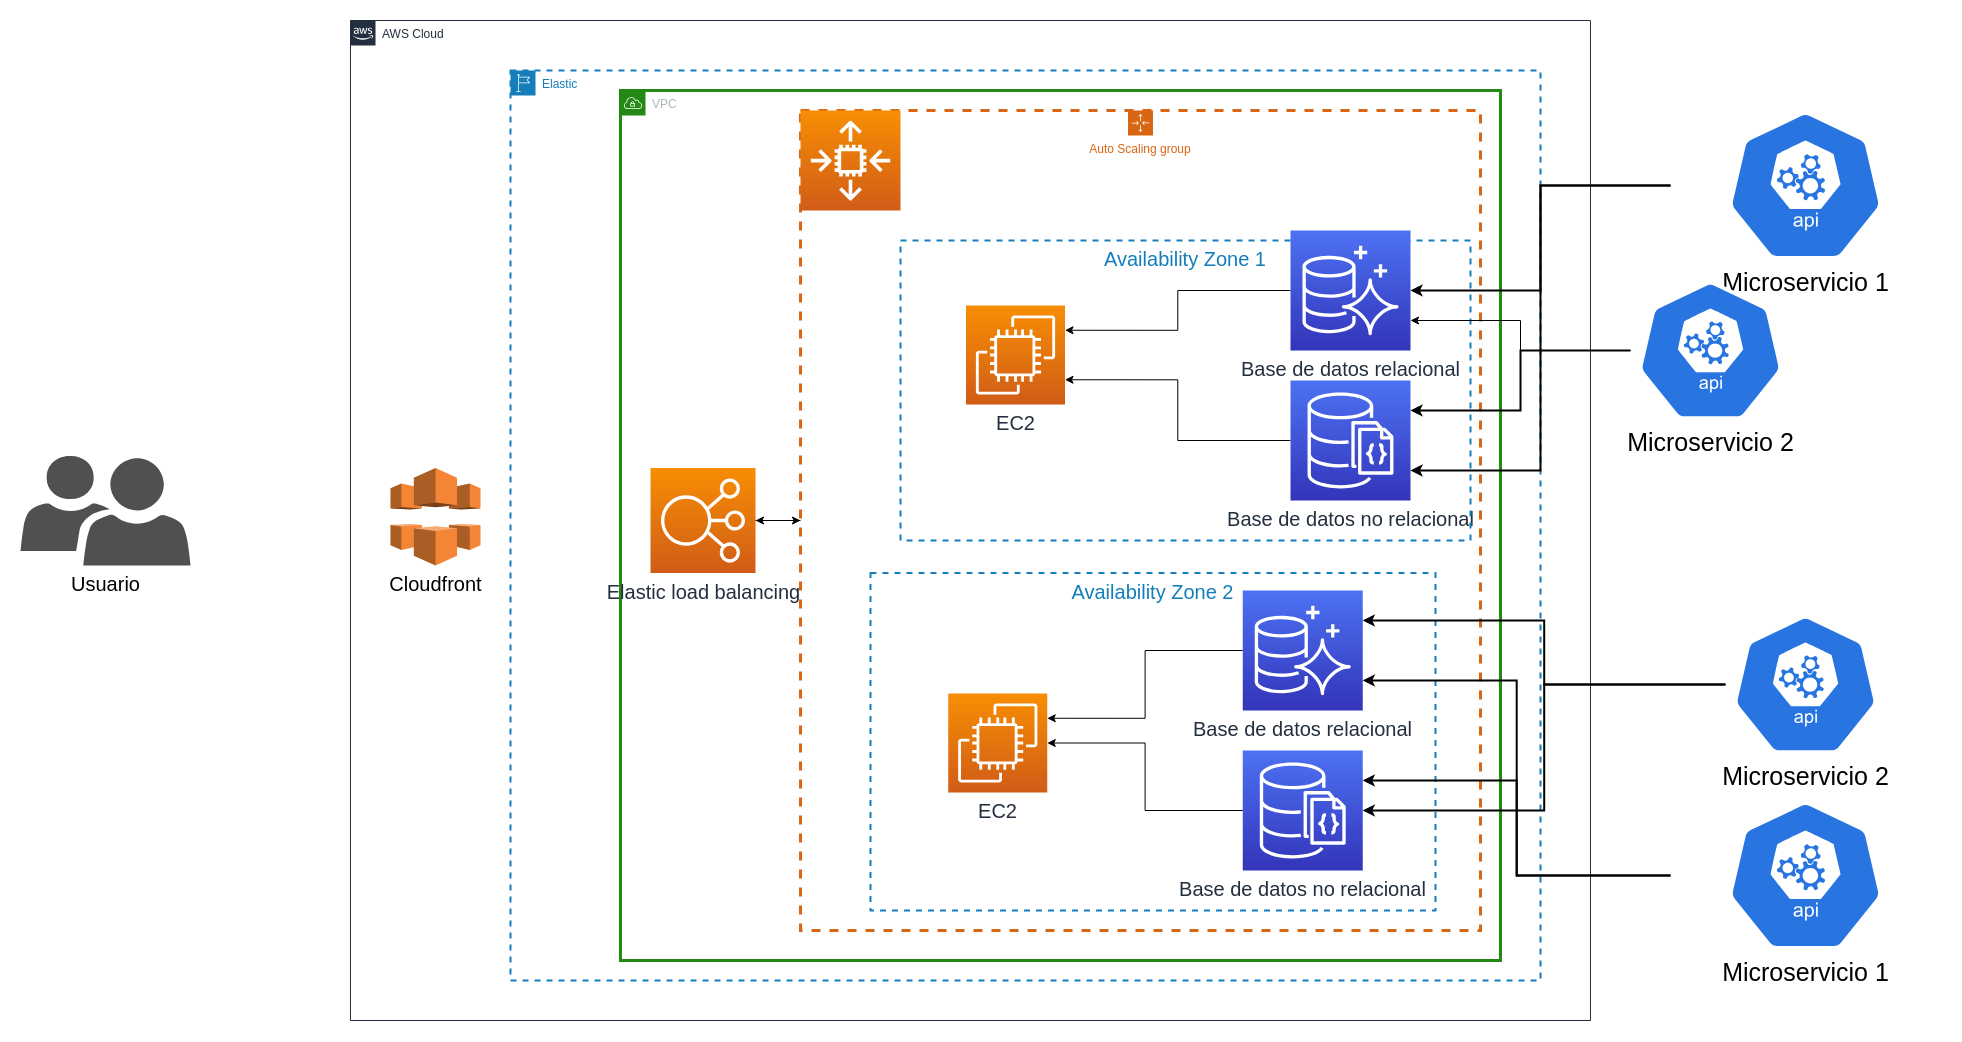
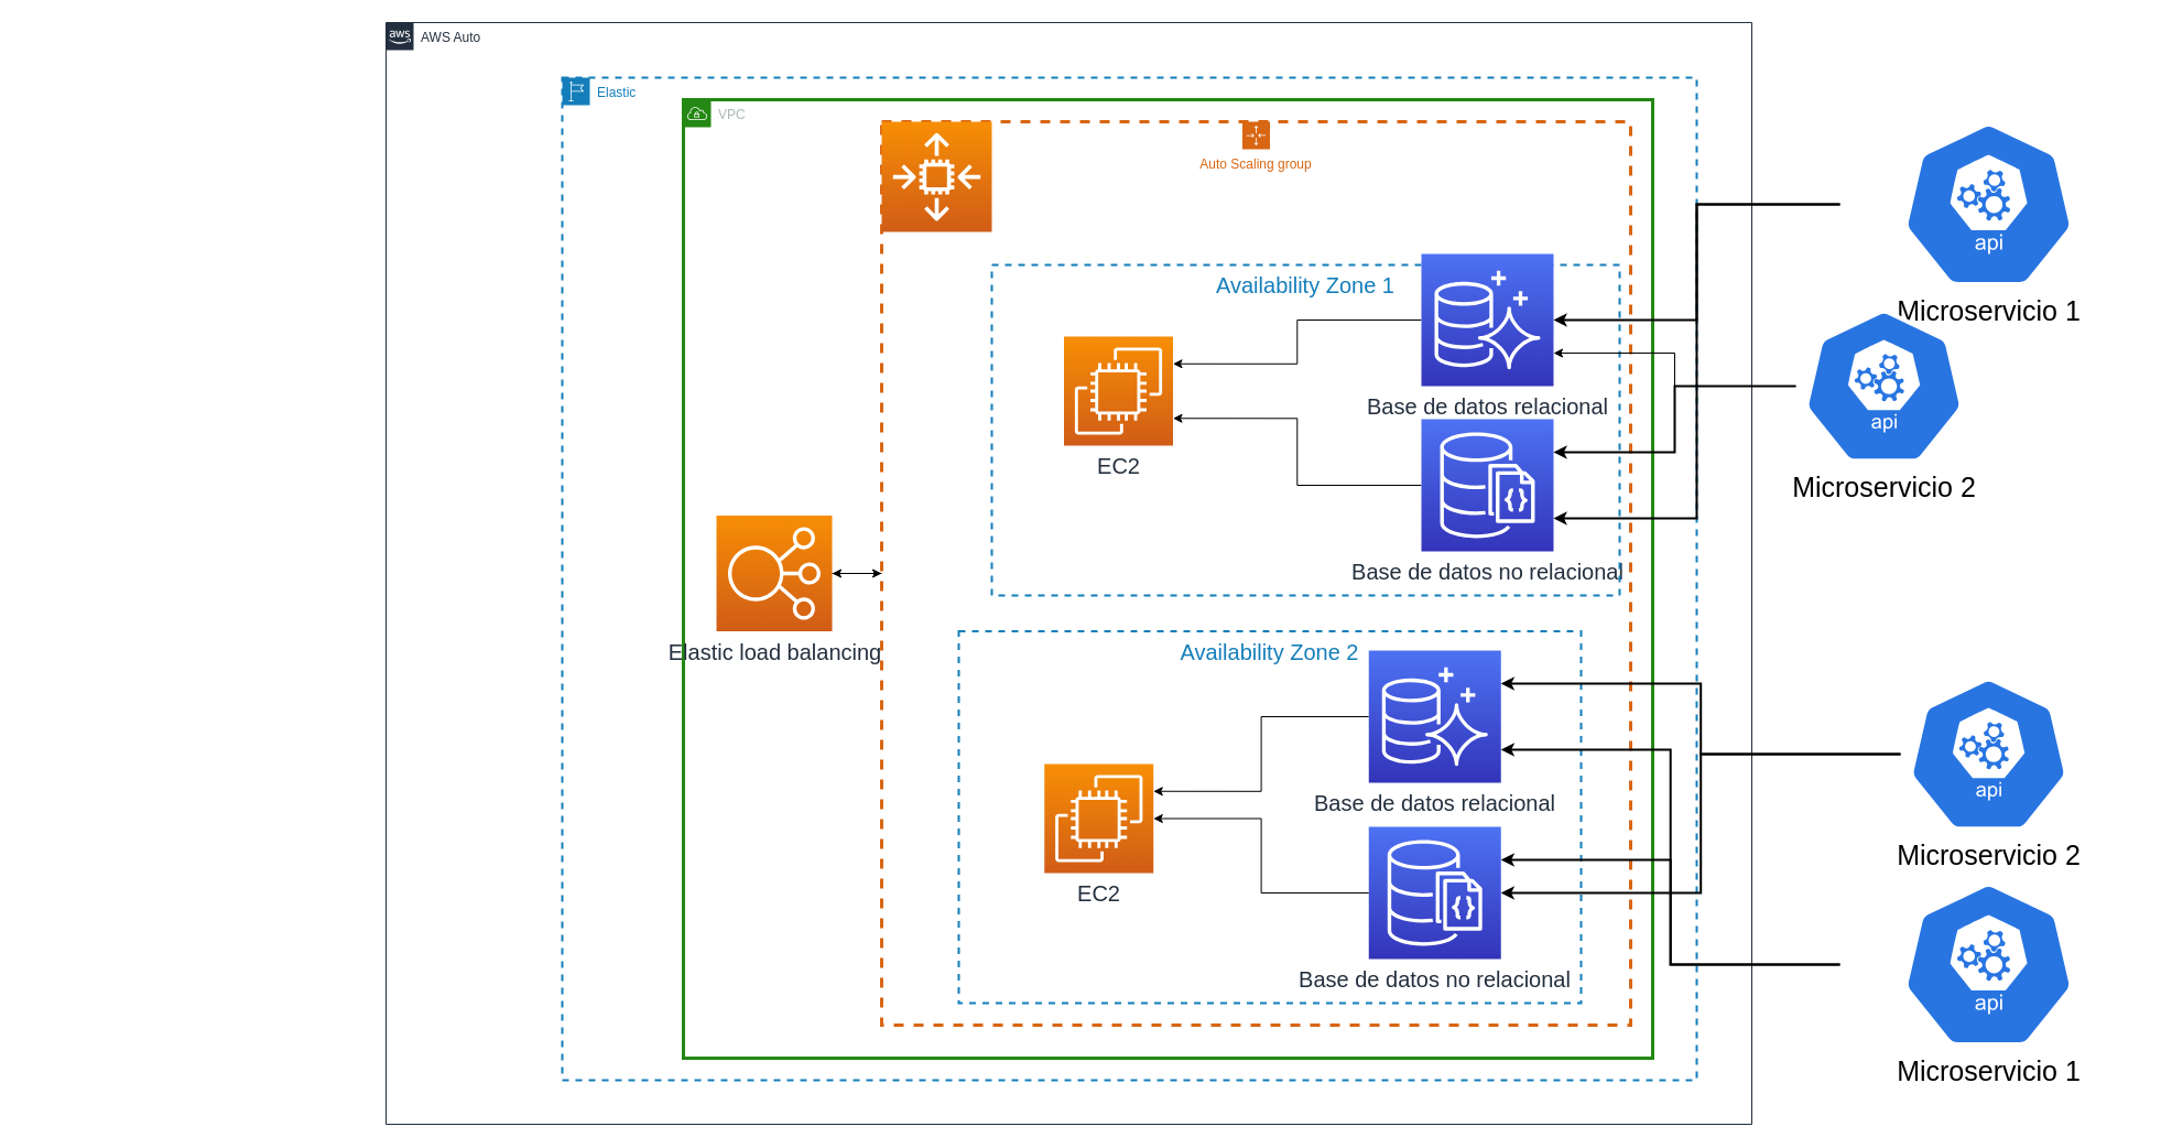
  <mxCell id="0" />
  <mxCell id="1" parent="0" />
  <mxCell id="2" value="Elastic" style="points=[[0,0],[0.25,0],[0.5,0],[0.75,0],[1,0],[1,0.25],[1,0.5],[1,0.75],[1,1],[0.75,1],[0.5,1],[0.25,1],[0,1],[0,0.75],[0,0.5],[0,0.25]];outlineConnect=0;gradientColor=none;html=1;whiteSpace=wrap;fontSize=12;fontStyle=0;container=1;pointerEvents=0;collapsible=0;recursiveResize=0;shape=mxgraph.aws4.group;grIcon=mxgraph.aws4.group_region;strokeColor=#147EBA;fillColor=none;verticalAlign=top;align=left;spacingLeft=30;fontColor=#147EBA;dashed=1;strokeWidth=2;" parent="1" vertex="1"><mxGeometry x="510" y="70" width="1030" height="910" as="geometry" /></mxCell>
- <mxCell id="3" value="AWS Cloud" style="points=[[0,0],[0.25,0],[0.5,0],[0.75,0],[1,0],[1,0.25],[1,0.5],[1,0.75],[1,1],[0.75,1],[0.5,1],[0.25,1],[0,1],[0,0.75],[0,0.5],[0,0.25]];outlineConnect=0;gradientColor=none;html=1;whiteSpace=wrap;fontSize=12;fontStyle=0;container=1;pointerEvents=0;collapsible=0;recursiveResize=0;shape=mxgraph.aws4.group;grIcon=mxgraph.aws4.group_aws_cloud_alt;strokeColor=#232F3E;fillColor=none;verticalAlign=top;align=left;spacingLeft=30;fontColor=#232F3E;dashed=0;" parent="1" vertex="1"><mxGeometry x="350" y="20" width="1240" height="1000" as="geometry" /></mxCell>
+ <mxCell id="3" value="AWS Auto" style="points=[[0,0],[0.25,0],[0.5,0],[0.75,0],[1,0],[1,0.25],[1,0.5],[1,0.75],[1,1],[0.75,1],[0.5,1],[0.25,1],[0,1],[0,0.75],[0,0.5],[0,0.25]];outlineConnect=0;gradientColor=none;html=1;whiteSpace=wrap;fontSize=12;fontStyle=0;container=1;pointerEvents=0;collapsible=0;recursiveResize=0;shape=mxgraph.aws4.group;grIcon=mxgraph.aws4.group_aws_cloud_alt;strokeColor=#232F3E;fillColor=none;verticalAlign=top;align=left;spacingLeft=30;fontColor=#232F3E;dashed=0;" parent="1" vertex="1"><mxGeometry x="350" y="20" width="1240" height="1000" as="geometry" /></mxCell>
  <mxCell id="4" style="edgeStyle=orthogonalEdgeStyle;rounded=0;orthogonalLoop=1;jettySize=auto;html=1;entryX=1;entryY=0.5;entryDx=0;entryDy=0;entryPerimeter=0;" parent="3" source="5" target="7" edge="1"><mxGeometry relative="1" as="geometry" /></mxCell>
  <mxCell id="5" value="Auto Scaling group" style="points=[[0,0],[0.25,0],[0.5,0],[0.75,0],[1,0],[1,0.25],[1,0.5],[1,0.75],[1,1],[0.75,1],[0.5,1],[0.25,1],[0,1],[0,0.75],[0,0.5],[0,0.25]];outlineConnect=0;gradientColor=none;html=1;whiteSpace=wrap;fontSize=12;fontStyle=0;container=1;pointerEvents=0;collapsible=0;recursiveResize=0;shape=mxgraph.aws4.groupCenter;grIcon=mxgraph.aws4.group_auto_scaling_group;grStroke=1;strokeColor=#D86613;fillColor=none;verticalAlign=top;align=center;fontColor=#D86613;dashed=1;spacingTop=25;strokeWidth=3;" parent="3" vertex="1"><mxGeometry x="450" y="90" width="680" height="820" as="geometry" /></mxCell>
  <mxCell id="6" value="VPC" style="points=[[0,0],[0.25,0],[0.5,0],[0.75,0],[1,0],[1,0.25],[1,0.5],[1,0.75],[1,1],[0.75,1],[0.5,1],[0.25,1],[0,1],[0,0.75],[0,0.5],[0,0.25]];outlineConnect=0;gradientColor=none;html=1;whiteSpace=wrap;fontSize=12;fontStyle=0;container=1;pointerEvents=0;collapsible=0;recursiveResize=0;shape=mxgraph.aws4.group;grIcon=mxgraph.aws4.group_vpc;strokeColor=#248814;fillColor=none;verticalAlign=top;align=left;spacingLeft=30;fontColor=#AAB7B8;dashed=0;strokeWidth=3;" parent="3" vertex="1"><mxGeometry x="270" y="70" width="880" height="870" as="geometry" /></mxCell>
  <mxCell id="7" value="&lt;font style=&quot;font-size: 20px;&quot;&gt;Elastic load balancing&lt;br&gt;&lt;/font&gt;" style="sketch=0;points=[[0,0,0],[0.25,0,0],[0.5,0,0],[0.75,0,0],[1,0,0],[0,1,0],[0.25,1,0],[0.5,1,0],[0.75,1,0],[1,1,0],[0,0.25,0],[0,0.5,0],[0,0.75,0],[1,0.25,0],[1,0.5,0],[1,0.75,0]];outlineConnect=0;fontColor=#232F3E;gradientColor=#F78E04;gradientDirection=north;fillColor=#D05C17;strokeColor=#ffffff;dashed=0;verticalLabelPosition=bottom;verticalAlign=top;align=center;html=1;fontSize=12;fontStyle=0;aspect=fixed;shape=mxgraph.aws4.resourceIcon;resIcon=mxgraph.aws4.elastic_load_balancing;" parent="6" vertex="1"><mxGeometry x="30" y="377.5" width="105" height="105" as="geometry" /></mxCell>
  <mxCell id="8" value="&lt;font style=&quot;font-size: 20px;&quot;&gt;EC2&lt;/font&gt;" style="sketch=0;points=[[0,0,0],[0.25,0,0],[0.5,0,0],[0.75,0,0],[1,0,0],[0,1,0],[0.25,1,0],[0.5,1,0],[0.75,1,0],[1,1,0],[0,0.25,0],[0,0.5,0],[0,0.75,0],[1,0.25,0],[1,0.5,0],[1,0.75,0]];outlineConnect=0;fontColor=#232F3E;gradientColor=#F78E04;gradientDirection=north;fillColor=#D05C17;strokeColor=#ffffff;dashed=0;verticalLabelPosition=bottom;verticalAlign=top;align=center;html=1;fontSize=12;fontStyle=0;aspect=fixed;shape=mxgraph.aws4.resourceIcon;resIcon=mxgraph.aws4.ec2;" parent="6" vertex="1"><mxGeometry x="345.5" y="215" width="99" height="99" as="geometry" /></mxCell>
  <mxCell id="9" value="" style="sketch=0;points=[[0,0,0],[0.25,0,0],[0.5,0,0],[0.75,0,0],[1,0,0],[0,1,0],[0.25,1,0],[0.5,1,0],[0.75,1,0],[1,1,0],[0,0.25,0],[0,0.5,0],[0,0.75,0],[1,0.25,0],[1,0.5,0],[1,0.75,0]];outlineConnect=0;fontColor=#232F3E;gradientColor=#F78E04;gradientDirection=north;fillColor=#D05C17;strokeColor=#ffffff;dashed=0;verticalLabelPosition=bottom;verticalAlign=top;align=center;html=1;fontSize=12;fontStyle=0;aspect=fixed;shape=mxgraph.aws4.resourceIcon;resIcon=mxgraph.aws4.auto_scaling2;" parent="6" vertex="1"><mxGeometry x="180" y="20" width="100" height="100" as="geometry" /></mxCell>
  <mxCell id="10" value="Availability Zone 2" style="fillColor=none;strokeColor=#147EBA;dashed=1;verticalAlign=top;fontStyle=0;fontColor=#147EBA;strokeWidth=2;fontSize=20;" vertex="1" parent="6"><mxGeometry x="250" y="482.5" width="565" height="337.5" as="geometry" /></mxCell>
  <mxCell id="11" value="&lt;font style=&quot;font-size: 20px;&quot;&gt;Base de datos no relacional&lt;br&gt;&lt;/font&gt;" style="sketch=0;points=[[0,0,0],[0.25,0,0],[0.5,0,0],[0.75,0,0],[1,0,0],[0,1,0],[0.25,1,0],[0.5,1,0],[0.75,1,0],[1,1,0],[0,0.25,0],[0,0.5,0],[0,0.75,0],[1,0.25,0],[1,0.5,0],[1,0.75,0]];outlineConnect=0;fontColor=#232F3E;gradientColor=#4D72F3;gradientDirection=north;fillColor=#3334B9;strokeColor=#ffffff;dashed=0;verticalLabelPosition=bottom;verticalAlign=top;align=center;html=1;fontSize=12;fontStyle=0;aspect=fixed;shape=mxgraph.aws4.resourceIcon;resIcon=mxgraph.aws4.documentdb_with_mongodb_compatibility;" vertex="1" parent="6"><mxGeometry x="622.25" y="660" width="120" height="120" as="geometry" /></mxCell>
  <mxCell id="12" value="&lt;font style=&quot;font-size: 20px;&quot;&gt;EC2&lt;/font&gt;" style="sketch=0;points=[[0,0,0],[0.25,0,0],[0.5,0,0],[0.75,0,0],[1,0,0],[0,1,0],[0.25,1,0],[0.5,1,0],[0.75,1,0],[1,1,0],[0,0.25,0],[0,0.5,0],[0,0.75,0],[1,0.25,0],[1,0.5,0],[1,0.75,0]];outlineConnect=0;fontColor=#232F3E;gradientColor=#F78E04;gradientDirection=north;fillColor=#D05C17;strokeColor=#ffffff;dashed=0;verticalLabelPosition=bottom;verticalAlign=top;align=center;html=1;fontSize=12;fontStyle=0;aspect=fixed;shape=mxgraph.aws4.resourceIcon;resIcon=mxgraph.aws4.ec2;" vertex="1" parent="6"><mxGeometry x="327.75" y="603" width="99" height="99" as="geometry" /></mxCell>
  <mxCell id="13" style="edgeStyle=orthogonalEdgeStyle;rounded=0;orthogonalLoop=1;jettySize=auto;html=1;fontSize=20;" edge="1" parent="6" source="11" target="12"><mxGeometry relative="1" as="geometry" /></mxCell>
  <mxCell id="14" style="edgeStyle=orthogonalEdgeStyle;rounded=0;orthogonalLoop=1;jettySize=auto;html=1;entryX=1;entryY=0.25;entryDx=0;entryDy=0;entryPerimeter=0;fontSize=20;" edge="1" parent="6" source="15" target="12"><mxGeometry relative="1" as="geometry" /></mxCell>
  <mxCell id="15" value="&lt;font style=&quot;font-size: 20px;&quot;&gt;Base de datos relacional&lt;/font&gt;" style="sketch=0;points=[[0,0,0],[0.25,0,0],[0.5,0,0],[0.75,0,0],[1,0,0],[0,1,0],[0.25,1,0],[0.5,1,0],[0.75,1,0],[1,1,0],[0,0.25,0],[0,0.5,0],[0,0.75,0],[1,0.25,0],[1,0.5,0],[1,0.75,0]];outlineConnect=0;fontColor=#232F3E;gradientColor=#4D72F3;gradientDirection=north;fillColor=#3334B9;strokeColor=#ffffff;dashed=0;verticalLabelPosition=bottom;verticalAlign=top;align=center;html=1;fontSize=12;fontStyle=0;aspect=fixed;shape=mxgraph.aws4.resourceIcon;resIcon=mxgraph.aws4.aurora;" vertex="1" parent="6"><mxGeometry x="622.25" y="500" width="120" height="120" as="geometry" /></mxCell>
  <mxCell id="16" style="edgeStyle=orthogonalEdgeStyle;rounded=0;orthogonalLoop=1;jettySize=auto;html=1;entryX=1;entryY=0.75;entryDx=0;entryDy=0;entryPerimeter=0;fontSize=20;" edge="1" parent="6" source="17" target="8"><mxGeometry relative="1" as="geometry" /></mxCell>
  <mxCell id="17" value="&lt;font style=&quot;font-size: 20px;&quot;&gt;Base de datos no relacional&lt;br&gt;&lt;/font&gt;" style="sketch=0;points=[[0,0,0],[0.25,0,0],[0.5,0,0],[0.75,0,0],[1,0,0],[0,1,0],[0.25,1,0],[0.5,1,0],[0.75,1,0],[1,1,0],[0,0.25,0],[0,0.5,0],[0,0.75,0],[1,0.25,0],[1,0.5,0],[1,0.75,0]];outlineConnect=0;fontColor=#232F3E;gradientColor=#4D72F3;gradientDirection=north;fillColor=#3334B9;strokeColor=#ffffff;dashed=0;verticalLabelPosition=bottom;verticalAlign=top;align=center;html=1;fontSize=12;fontStyle=0;aspect=fixed;shape=mxgraph.aws4.resourceIcon;resIcon=mxgraph.aws4.documentdb_with_mongodb_compatibility;" vertex="1" parent="6"><mxGeometry x="670" y="290" width="120" height="120" as="geometry" /></mxCell>
  <mxCell id="18" value="Availability Zone 1" style="fillColor=none;strokeColor=#147EBA;dashed=1;verticalAlign=top;fontStyle=0;fontColor=#147EBA;strokeWidth=2;fontSize=20;" parent="6" vertex="1"><mxGeometry x="280" y="150" width="570" height="300" as="geometry" /></mxCell>
- <mxCell id="19" value="&lt;font style=&quot;font-size: 20px;&quot;&gt;Cloudfront&lt;/font&gt;" style="outlineConnect=0;dashed=0;verticalLabelPosition=bottom;verticalAlign=top;align=center;html=1;shape=mxgraph.aws3.cloudfront;fillColor=#F58536;gradientColor=none;" parent="3" vertex="1"><mxGeometry x="40" y="447.5" width="90" height="97.5" as="geometry" /></mxCell>
  <mxCell id="20" style="edgeStyle=orthogonalEdgeStyle;rounded=0;orthogonalLoop=1;jettySize=auto;html=1;" parent="3" source="7" target="5" edge="1"><mxGeometry relative="1" as="geometry" /></mxCell>
  <mxCell id="21" style="edgeStyle=orthogonalEdgeStyle;rounded=0;orthogonalLoop=1;jettySize=auto;html=1;entryX=1;entryY=0.25;entryDx=0;entryDy=0;entryPerimeter=0;" parent="3" source="22" target="8" edge="1"><mxGeometry relative="1" as="geometry" /></mxCell>
  <mxCell id="22" value="&lt;font style=&quot;font-size: 20px;&quot;&gt;Base de datos relacional&lt;/font&gt;" style="sketch=0;points=[[0,0,0],[0.25,0,0],[0.5,0,0],[0.75,0,0],[1,0,0],[0,1,0],[0.25,1,0],[0.5,1,0],[0.75,1,0],[1,1,0],[0,0.25,0],[0,0.5,0],[0,0.75,0],[1,0.25,0],[1,0.5,0],[1,0.75,0]];outlineConnect=0;fontColor=#232F3E;gradientColor=#4D72F3;gradientDirection=north;fillColor=#3334B9;strokeColor=#ffffff;dashed=0;verticalLabelPosition=bottom;verticalAlign=top;align=center;html=1;fontSize=12;fontStyle=0;aspect=fixed;shape=mxgraph.aws4.resourceIcon;resIcon=mxgraph.aws4.aurora;" parent="3" vertex="1"><mxGeometry x="940" y="210" width="120" height="120" as="geometry" /></mxCell>
- <mxCell id="23" value="&lt;font style=&quot;font-size: 20px;&quot;&gt;Usuario&lt;/font&gt;" style="sketch=0;pointerEvents=1;shadow=0;dashed=0;html=1;strokeColor=none;labelPosition=center;verticalLabelPosition=bottom;verticalAlign=top;align=center;fillColor=#505050;shape=mxgraph.mscae.intune.user_group" parent="1" vertex="1"><mxGeometry x="20" y="455" width="170" height="110" as="geometry" /></mxCell>
  <mxCell id="24" style="edgeStyle=orthogonalEdgeStyle;rounded=0;orthogonalLoop=1;jettySize=auto;html=1;fontSize=20;strokeWidth=2;" edge="1" parent="1" source="26" target="22"><mxGeometry relative="1" as="geometry" /></mxCell>
  <mxCell id="25" style="edgeStyle=orthogonalEdgeStyle;rounded=0;orthogonalLoop=1;jettySize=auto;html=1;entryX=1;entryY=0.75;entryDx=0;entryDy=0;entryPerimeter=0;fontSize=20;strokeWidth=2;" edge="1" parent="1" source="26" target="17"><mxGeometry relative="1" as="geometry" /></mxCell>
  <mxCell id="26" value="&lt;font style=&quot;font-size: 25px;&quot;&gt;Microservicio 1&lt;br&gt;&lt;/font&gt;" style="sketch=0;html=1;dashed=0;whitespace=wrap;fillColor=#2875E2;strokeColor=#ffffff;points=[[0.005,0.63,0],[0.1,0.2,0],[0.9,0.2,0],[0.5,0,0],[0.995,0.63,0],[0.72,0.99,0],[0.5,1,0],[0.28,0.99,0]];verticalLabelPosition=bottom;align=center;verticalAlign=top;shape=mxgraph.kubernetes.icon;prIcon=api;strokeWidth=2;fontSize=20;" parent="1" vertex="1"><mxGeometry x="1670" y="110" width="270" height="150" as="geometry" /></mxCell>
  <mxCell id="27" style="edgeStyle=orthogonalEdgeStyle;rounded=0;orthogonalLoop=1;jettySize=auto;html=1;entryX=1;entryY=0.75;entryDx=0;entryDy=0;entryPerimeter=0;fontSize=20;" edge="1" parent="1" source="29" target="22"><mxGeometry relative="1" as="geometry" /></mxCell>
  <mxCell id="28" style="edgeStyle=orthogonalEdgeStyle;rounded=0;orthogonalLoop=1;jettySize=auto;html=1;entryX=1;entryY=0.25;entryDx=0;entryDy=0;entryPerimeter=0;strokeWidth=2;fontSize=20;" edge="1" parent="1" source="29" target="17"><mxGeometry relative="1" as="geometry" /></mxCell>
  <mxCell id="29" value="&lt;font style=&quot;font-size: 25px;&quot;&gt;Microservicio 2&lt;br&gt;&lt;/font&gt;" style="sketch=0;html=1;dashed=0;whitespace=wrap;fillColor=#2875E2;strokeColor=#ffffff;points=[[0.005,0.63,0],[0.1,0.2,0],[0.9,0.2,0],[0.5,0,0],[0.995,0.63,0],[0.72,0.99,0],[0.5,1,0],[0.28,0.99,0]];verticalLabelPosition=bottom;align=center;verticalAlign=top;shape=mxgraph.kubernetes.icon;prIcon=api;strokeWidth=2;fontSize=20;" parent="1" vertex="1"><mxGeometry x="1630" y="280" width="160" height="140" as="geometry" /></mxCell>
  <mxCell id="30" style="edgeStyle=orthogonalEdgeStyle;rounded=0;orthogonalLoop=1;jettySize=auto;html=1;entryX=1;entryY=0.75;entryDx=0;entryDy=0;entryPerimeter=0;strokeWidth=2;fontSize=20;" edge="1" parent="1" source="32" target="15"><mxGeometry relative="1" as="geometry" /></mxCell>
  <mxCell id="31" style="edgeStyle=orthogonalEdgeStyle;rounded=0;orthogonalLoop=1;jettySize=auto;html=1;entryX=1;entryY=0.25;entryDx=0;entryDy=0;entryPerimeter=0;strokeWidth=2;fontSize=20;" edge="1" parent="1" source="32" target="11"><mxGeometry relative="1" as="geometry" /></mxCell>
  <mxCell id="32" value="&lt;font style=&quot;font-size: 25px;&quot;&gt;Microservicio 1&lt;br&gt;&lt;/font&gt;" style="sketch=0;html=1;dashed=0;whitespace=wrap;fillColor=#2875E2;strokeColor=#ffffff;points=[[0.005,0.63,0],[0.1,0.2,0],[0.9,0.2,0],[0.5,0,0],[0.995,0.63,0],[0.72,0.99,0],[0.5,1,0],[0.28,0.99,0]];verticalLabelPosition=bottom;align=center;verticalAlign=top;shape=mxgraph.kubernetes.icon;prIcon=api;strokeWidth=2;fontSize=20;" vertex="1" parent="1"><mxGeometry x="1670" y="800" width="270" height="150" as="geometry" /></mxCell>
  <mxCell id="33" style="edgeStyle=orthogonalEdgeStyle;rounded=0;orthogonalLoop=1;jettySize=auto;html=1;entryX=1;entryY=0.25;entryDx=0;entryDy=0;entryPerimeter=0;strokeWidth=2;fontSize=20;" edge="1" parent="1" source="35" target="15"><mxGeometry relative="1" as="geometry" /></mxCell>
  <mxCell id="34" style="edgeStyle=orthogonalEdgeStyle;rounded=0;orthogonalLoop=1;jettySize=auto;html=1;entryX=1;entryY=0.5;entryDx=0;entryDy=0;entryPerimeter=0;strokeWidth=2;fontSize=20;" edge="1" parent="1" source="35" target="11"><mxGeometry relative="1" as="geometry" /></mxCell>
  <mxCell id="35" value="&lt;font style=&quot;font-size: 25px;&quot;&gt;Microservicio 2&lt;br&gt;&lt;/font&gt;" style="sketch=0;html=1;dashed=0;whitespace=wrap;fillColor=#2875E2;strokeColor=#ffffff;points=[[0.005,0.63,0],[0.1,0.2,0],[0.9,0.2,0],[0.5,0,0],[0.995,0.63,0],[0.72,0.99,0],[0.5,1,0],[0.28,0.99,0]];verticalLabelPosition=bottom;align=center;verticalAlign=top;shape=mxgraph.kubernetes.icon;prIcon=api;strokeWidth=2;fontSize=20;" vertex="1" parent="1"><mxGeometry x="1725" y="614" width="160" height="140" as="geometry" /></mxCell>
